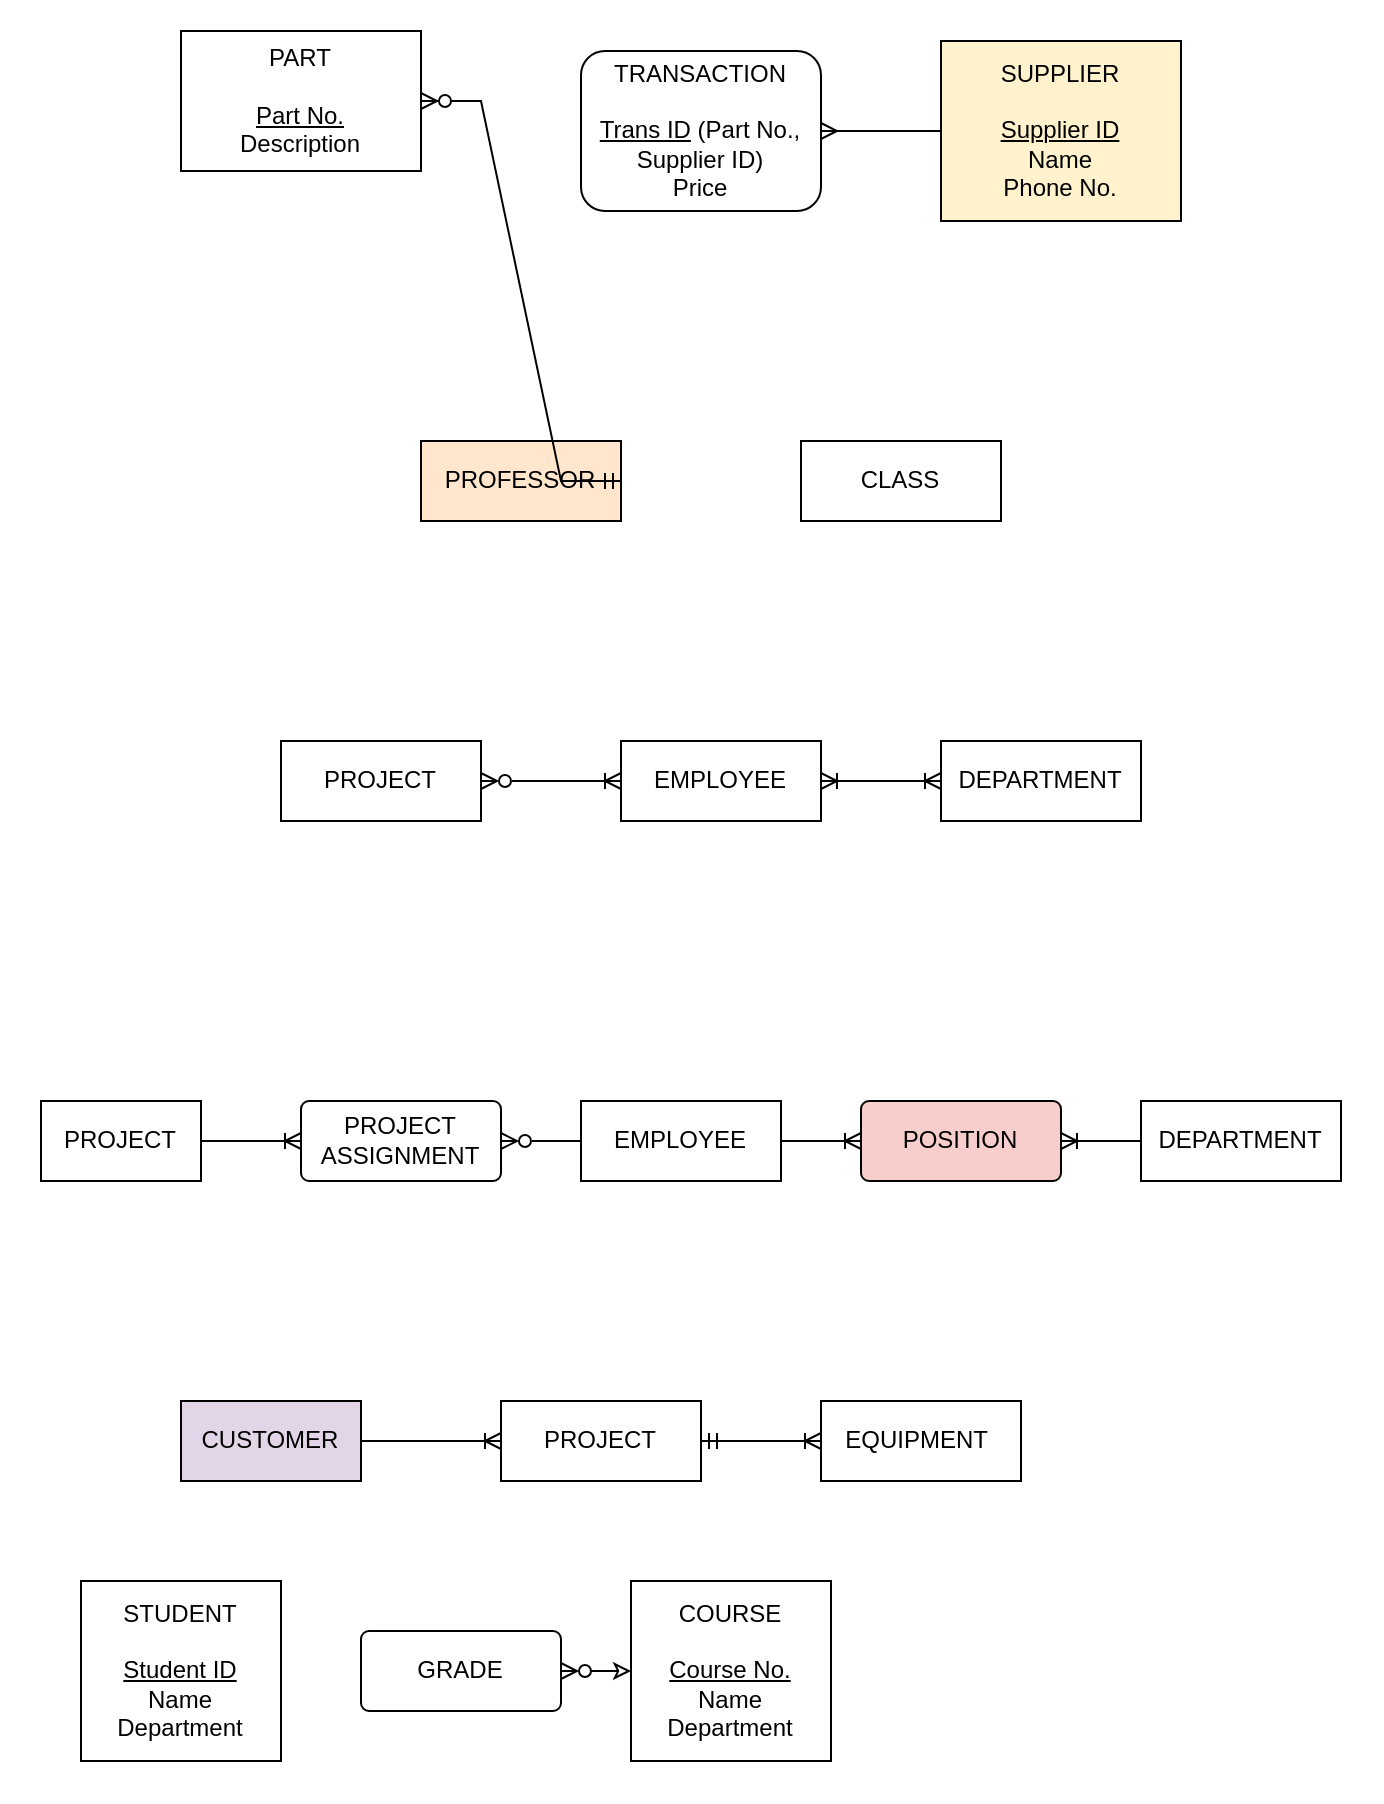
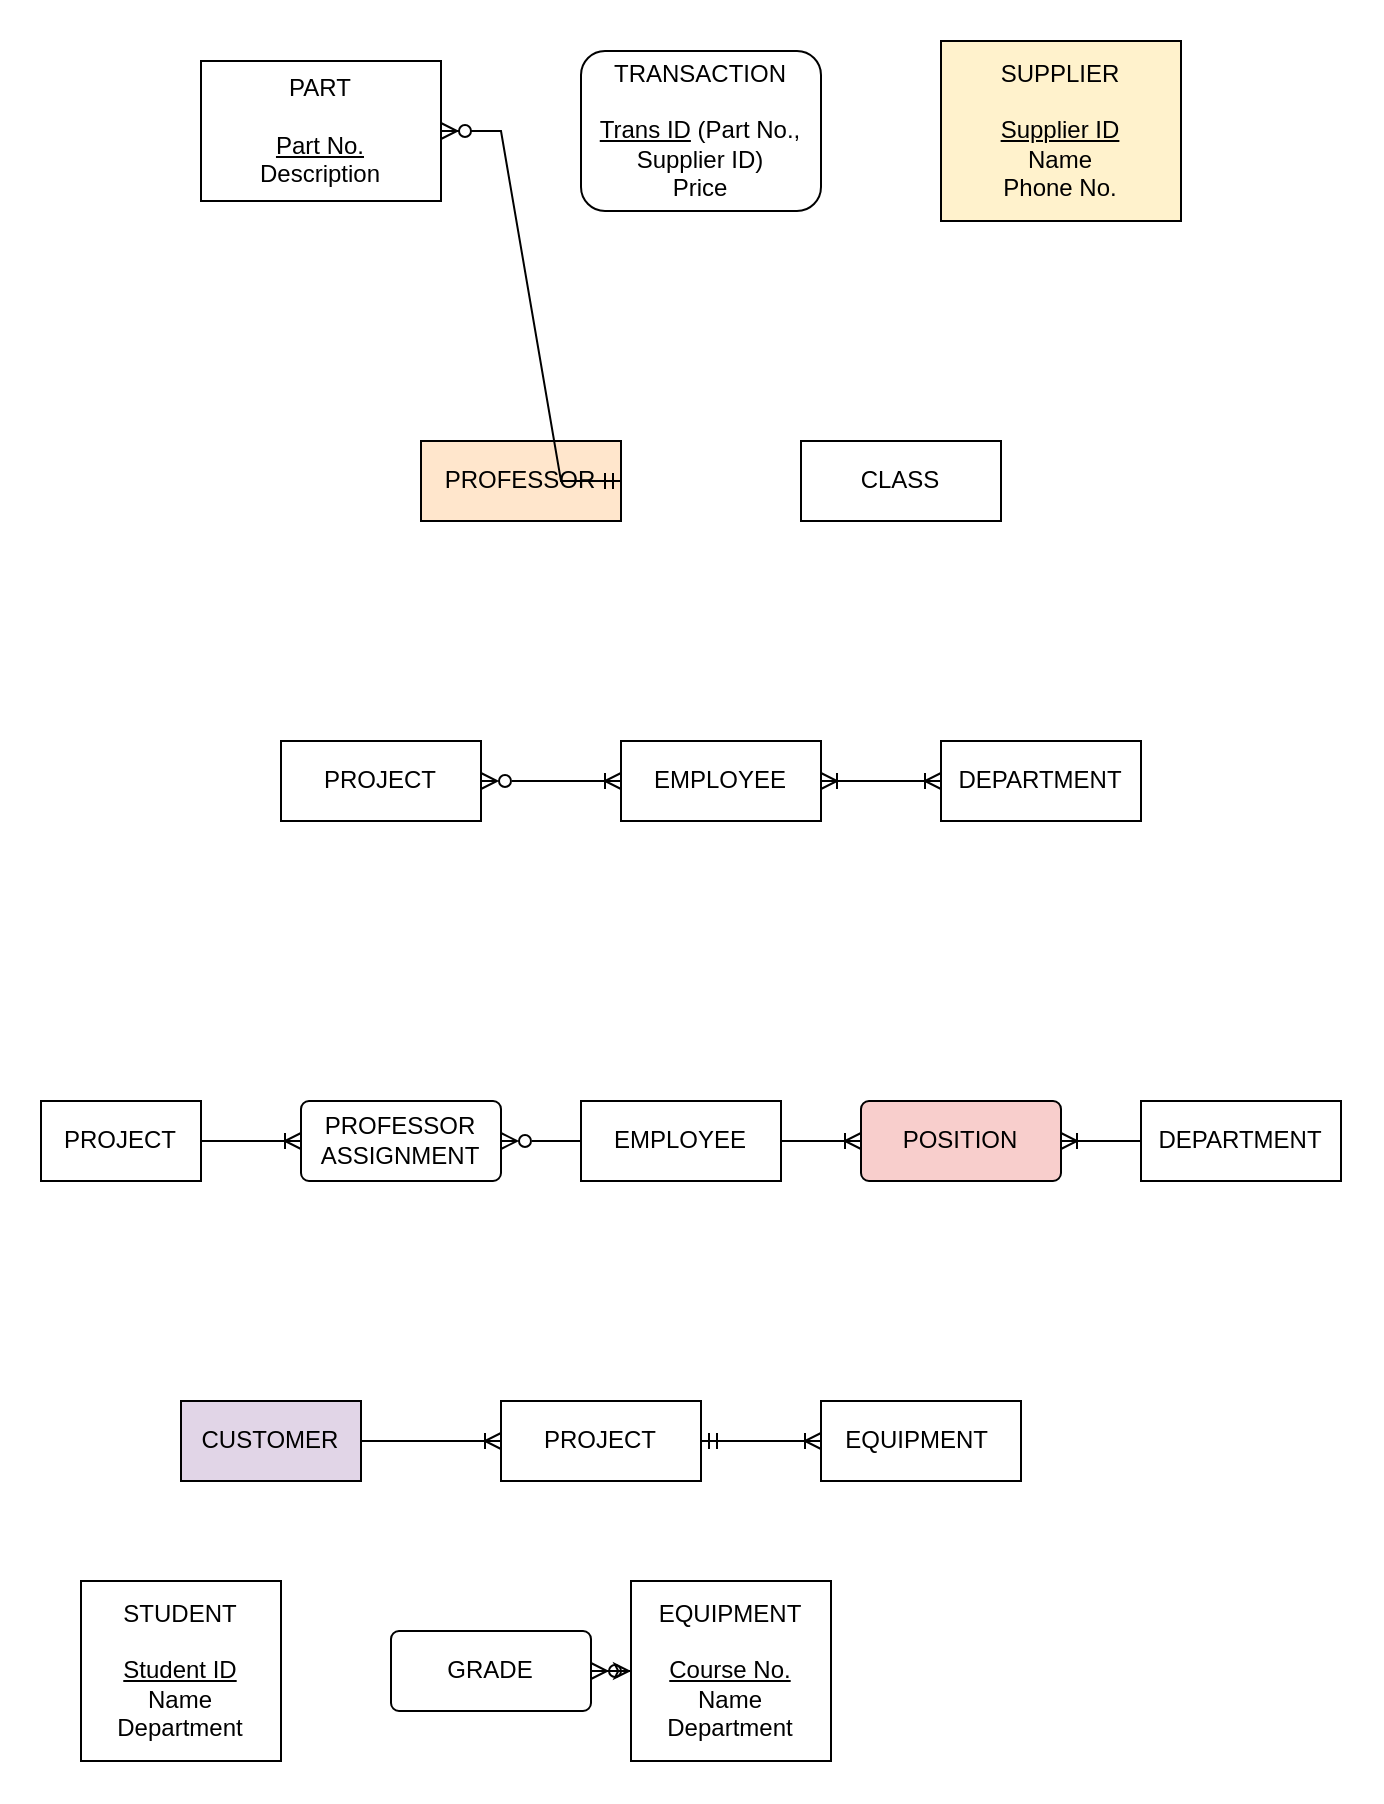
  <mxCell id="0" />
  <mxCell id="1" parent="0" />
- <mxCell id="2" value="PART&lt;br&gt;&lt;br&gt;&lt;u&gt;Part No.&lt;br&gt;&lt;/u&gt;Description" style="rounded=0;whiteSpace=wrap;html=1;" vertex="1" parent="1"><mxGeometry x="90" y="15" width="120" height="70" as="geometry" /></mxCell>
+ <mxCell id="2" value="PART&lt;br&gt;&lt;br&gt;&lt;u&gt;Part No.&lt;br&gt;&lt;/u&gt;Description" style="rounded=0;whiteSpace=wrap;html=1;" vertex="1" parent="1"><mxGeometry x="100" y="30" width="120" height="70" as="geometry" /></mxCell>
  <mxCell id="3" value="SUPPLIER&lt;br&gt;&lt;br&gt;&lt;u&gt;Supplier ID&lt;br&gt;&lt;/u&gt;Name&lt;br&gt;Phone No." style="rounded=0;whiteSpace=wrap;html=1;fillColor=#fff2cc;" vertex="1" parent="1"><mxGeometry x="470" y="20" width="120" height="90" as="geometry" /></mxCell>
  <mxCell id="4" value="TRANSACTION&lt;br&gt;&lt;br&gt;&lt;u&gt;Trans ID&lt;/u&gt;&amp;nbsp;(Part No., Supplier ID)&lt;br&gt;Price" style="rounded=1;whiteSpace=wrap;html=1;" vertex="1" parent="1"><mxGeometry x="290" y="25" width="120" height="80" as="geometry" /></mxCell>
- <mxCell id="5" value="" style="edgeStyle=entityRelationEdgeStyle;fontSize=12;html=1;endArrow=ERmany;rounded=0;exitX=0;exitY=0.5;exitDx=0;exitDy=0;entryX=1;entryY=0.5;entryDx=0;entryDy=0;" edge="1" parent="1" source="3" target="4"><mxGeometry width="100" height="100" relative="1" as="geometry"><mxPoint x="370" y="250" as="sourcePoint" /><mxPoint x="470" y="150" as="targetPoint" /></mxGeometry></mxCell>
  <mxCell id="6" value="PROFESSOR" style="whiteSpace=wrap;html=1;align=center;fillColor=#ffe6cc;" vertex="1" parent="1"><mxGeometry x="210" y="220" width="100" height="40" as="geometry" /></mxCell>
  <mxCell id="7" value="CLASS" style="whiteSpace=wrap;html=1;align=center;" vertex="1" parent="1"><mxGeometry x="400" y="220" width="100" height="40" as="geometry" /></mxCell>
  <mxCell id="8" value="" style="edgeStyle=entityRelationEdgeStyle;fontSize=12;html=1;endArrow=ERzeroToMany;endFill=1;rounded=0;exitX=1;exitY=0.5;exitDx=0;exitDy=0;startArrow=ERmandOne;startFill=0;" edge="1" parent="1" source="6" target="2"><mxGeometry width="100" height="100" relative="1" as="geometry"><mxPoint x="230" y="450" as="sourcePoint" /><mxPoint x="330" y="350" as="targetPoint" /></mxGeometry></mxCell>
  <mxCell id="9" style="edgeStyle=orthogonalEdgeStyle;rounded=0;orthogonalLoop=1;jettySize=auto;html=1;exitX=1;exitY=0.5;exitDx=0;exitDy=0;entryX=0;entryY=0.5;entryDx=0;entryDy=0;endArrow=ERoneToMany;endFill=0;startArrow=ERoneToMany;startFill=0;" edge="1" parent="1" source="10" target="11"><mxGeometry relative="1" as="geometry" /></mxCell>
  <mxCell id="10" value="EMPLOYEE" style="whiteSpace=wrap;html=1;align=center;" vertex="1" parent="1"><mxGeometry x="310" y="370" width="100" height="40" as="geometry" /></mxCell>
  <mxCell id="11" value="DEPARTMENT" style="whiteSpace=wrap;html=1;align=center;" vertex="1" parent="1"><mxGeometry x="470" y="370" width="100" height="40" as="geometry" /></mxCell>
  <mxCell id="12" style="edgeStyle=orthogonalEdgeStyle;rounded=0;orthogonalLoop=1;jettySize=auto;html=1;entryX=0;entryY=0.5;entryDx=0;entryDy=0;endArrow=ERoneToMany;endFill=0;startArrow=ERzeroToMany;startFill=0;" edge="1" parent="1" source="13" target="10"><mxGeometry relative="1" as="geometry" /></mxCell>
  <mxCell id="13" value="PROJECT" style="whiteSpace=wrap;html=1;align=center;" vertex="1" parent="1"><mxGeometry x="140" y="370" width="100" height="40" as="geometry" /></mxCell>
  <mxCell id="14" style="edgeStyle=orthogonalEdgeStyle;rounded=0;orthogonalLoop=1;jettySize=auto;html=1;exitX=1;exitY=0.5;exitDx=0;exitDy=0;entryX=0;entryY=0.5;entryDx=0;entryDy=0;endArrow=ERoneToMany;endFill=0;startArrow=none;startFill=0;" edge="1" parent="1" source="15" target="22"><mxGeometry relative="1" as="geometry" /></mxCell>
  <mxCell id="15" value="EMPLOYEE" style="whiteSpace=wrap;html=1;align=center;" vertex="1" parent="1"><mxGeometry x="290" y="550" width="100" height="40" as="geometry" /></mxCell>
  <mxCell id="16" value="DEPARTMENT" style="whiteSpace=wrap;html=1;align=center;" vertex="1" parent="1"><mxGeometry x="570" y="550" width="100" height="40" as="geometry" /></mxCell>
  <mxCell id="17" style="edgeStyle=orthogonalEdgeStyle;rounded=0;orthogonalLoop=1;jettySize=auto;html=1;entryX=0;entryY=0.5;entryDx=0;entryDy=0;endArrow=none;endFill=0;startArrow=ERzeroToMany;startFill=0;exitX=1;exitY=0.5;exitDx=0;exitDy=0;" edge="1" parent="1" source="20" target="15"><mxGeometry relative="1" as="geometry" /></mxCell>
  <mxCell id="18" style="edgeStyle=orthogonalEdgeStyle;rounded=0;orthogonalLoop=1;jettySize=auto;html=1;entryX=0;entryY=0.5;entryDx=0;entryDy=0;endArrow=ERoneToMany;endFill=0;startArrow=none;startFill=0;" edge="1" parent="1" source="19" target="20"><mxGeometry relative="1" as="geometry" /></mxCell>
  <mxCell id="19" value="PROJECT" style="whiteSpace=wrap;html=1;align=center;" vertex="1" parent="1"><mxGeometry x="20" y="550" width="80" height="40" as="geometry" /></mxCell>
- <mxCell id="20" value="PROJECT&lt;br&gt;ASSIGNMENT" style="rounded=1;arcSize=10;whiteSpace=wrap;html=1;align=center;" vertex="1" parent="1"><mxGeometry x="150" y="550" width="100" height="40" as="geometry" /></mxCell>
+ <mxCell id="20" value="PROFESSOR&lt;br&gt;ASSIGNMENT" style="rounded=1;arcSize=10;whiteSpace=wrap;html=1;align=center;" vertex="1" parent="1"><mxGeometry x="150" y="550" width="100" height="40" as="geometry" /></mxCell>
  <mxCell id="21" style="edgeStyle=orthogonalEdgeStyle;rounded=0;orthogonalLoop=1;jettySize=auto;html=1;entryX=0;entryY=0.5;entryDx=0;entryDy=0;endArrow=none;endFill=0;startArrow=ERoneToMany;startFill=0;" edge="1" parent="1" source="22" target="16"><mxGeometry relative="1" as="geometry" /></mxCell>
  <mxCell id="22" value="POSITION" style="rounded=1;arcSize=10;whiteSpace=wrap;html=1;align=center;fillColor=#f8cecc;" vertex="1" parent="1"><mxGeometry x="430" y="550" width="100" height="40" as="geometry" /></mxCell>
  <mxCell id="23" style="edgeStyle=orthogonalEdgeStyle;rounded=0;orthogonalLoop=1;jettySize=auto;html=1;entryX=0;entryY=0.5;entryDx=0;entryDy=0;endArrow=ERoneToMany;endFill=0;" edge="1" parent="1" source="24" target="26"><mxGeometry relative="1" as="geometry" /></mxCell>
  <mxCell id="24" value="CUSTOMER" style="whiteSpace=wrap;html=1;align=center;fillColor=#e1d5e7;" vertex="1" parent="1"><mxGeometry x="90" y="700" width="90" height="40" as="geometry" /></mxCell>
  <mxCell id="25" style="edgeStyle=orthogonalEdgeStyle;rounded=0;orthogonalLoop=1;jettySize=auto;html=1;endArrow=ERoneToMany;endFill=0;startArrow=ERmandOne;startFill=0;" edge="1" parent="1" source="26" target="27"><mxGeometry relative="1" as="geometry" /></mxCell>
  <mxCell id="26" value="PROJECT" style="whiteSpace=wrap;html=1;align=center;" vertex="1" parent="1"><mxGeometry x="250" y="700" width="100" height="40" as="geometry" /></mxCell>
  <mxCell id="27" value="&lt;span style=&quot;background-color: rgb(255, 255, 255);&quot;&gt;EQUIPMENT&amp;nbsp;&lt;br&gt;&lt;/span&gt;" style="whiteSpace=wrap;html=1;align=center;" vertex="1" parent="1"><mxGeometry x="410" y="700" width="100" height="40" as="geometry" /></mxCell>
  <mxCell id="28" value="STUDENT&lt;br&gt;&lt;br&gt;&lt;u&gt;Student ID&lt;/u&gt;&lt;br&gt;Name&lt;br&gt;Department" style="whiteSpace=wrap;html=1;align=center;" vertex="1" parent="1"><mxGeometry x="40" y="790" width="100" height="90" as="geometry" /></mxCell>
- <mxCell id="29" value="COURSE&lt;br&gt;&lt;br&gt;&lt;u style=&quot;border-color: var(--border-color);&quot;&gt;Course No.&lt;/u&gt;&lt;br style=&quot;border-color: var(--border-color);&quot;&gt;Name&lt;br style=&quot;border-color: var(--border-color);&quot;&gt;Department" style="whiteSpace=wrap;html=1;align=center;" vertex="1" parent="1"><mxGeometry x="315" y="790" width="100" height="90" as="geometry" /></mxCell>
+ <mxCell id="29" value="EQUIPMENT&lt;br&gt;&lt;br&gt;&lt;u style=&quot;border-color: var(--border-color);&quot;&gt;Course No.&lt;/u&gt;&lt;br style=&quot;border-color: var(--border-color);&quot;&gt;Name&lt;br style=&quot;border-color: var(--border-color);&quot;&gt;Department" style="whiteSpace=wrap;html=1;align=center;" vertex="1" parent="1"><mxGeometry x="315" y="790" width="100" height="90" as="geometry" /></mxCell>
  <mxCell id="30" style="edgeStyle=orthogonalEdgeStyle;rounded=0;orthogonalLoop=1;jettySize=auto;html=1;endArrow=classic;endFill=0;startArrow=ERzeroToMany;startFill=0;" edge="1" parent="1" source="31" target="29"><mxGeometry relative="1" as="geometry" /></mxCell>
- <mxCell id="31" value="GRADE" style="rounded=1;arcSize=10;whiteSpace=wrap;html=1;align=center;" vertex="1" parent="1"><mxGeometry x="180" y="815" width="100" height="40" as="geometry" /></mxCell>
+ <mxCell id="31" value="GRADE" style="rounded=1;arcSize=10;whiteSpace=wrap;html=1;align=center;" vertex="1" parent="1"><mxGeometry x="195" y="815" width="100" height="40" as="geometry" /></mxCell>
